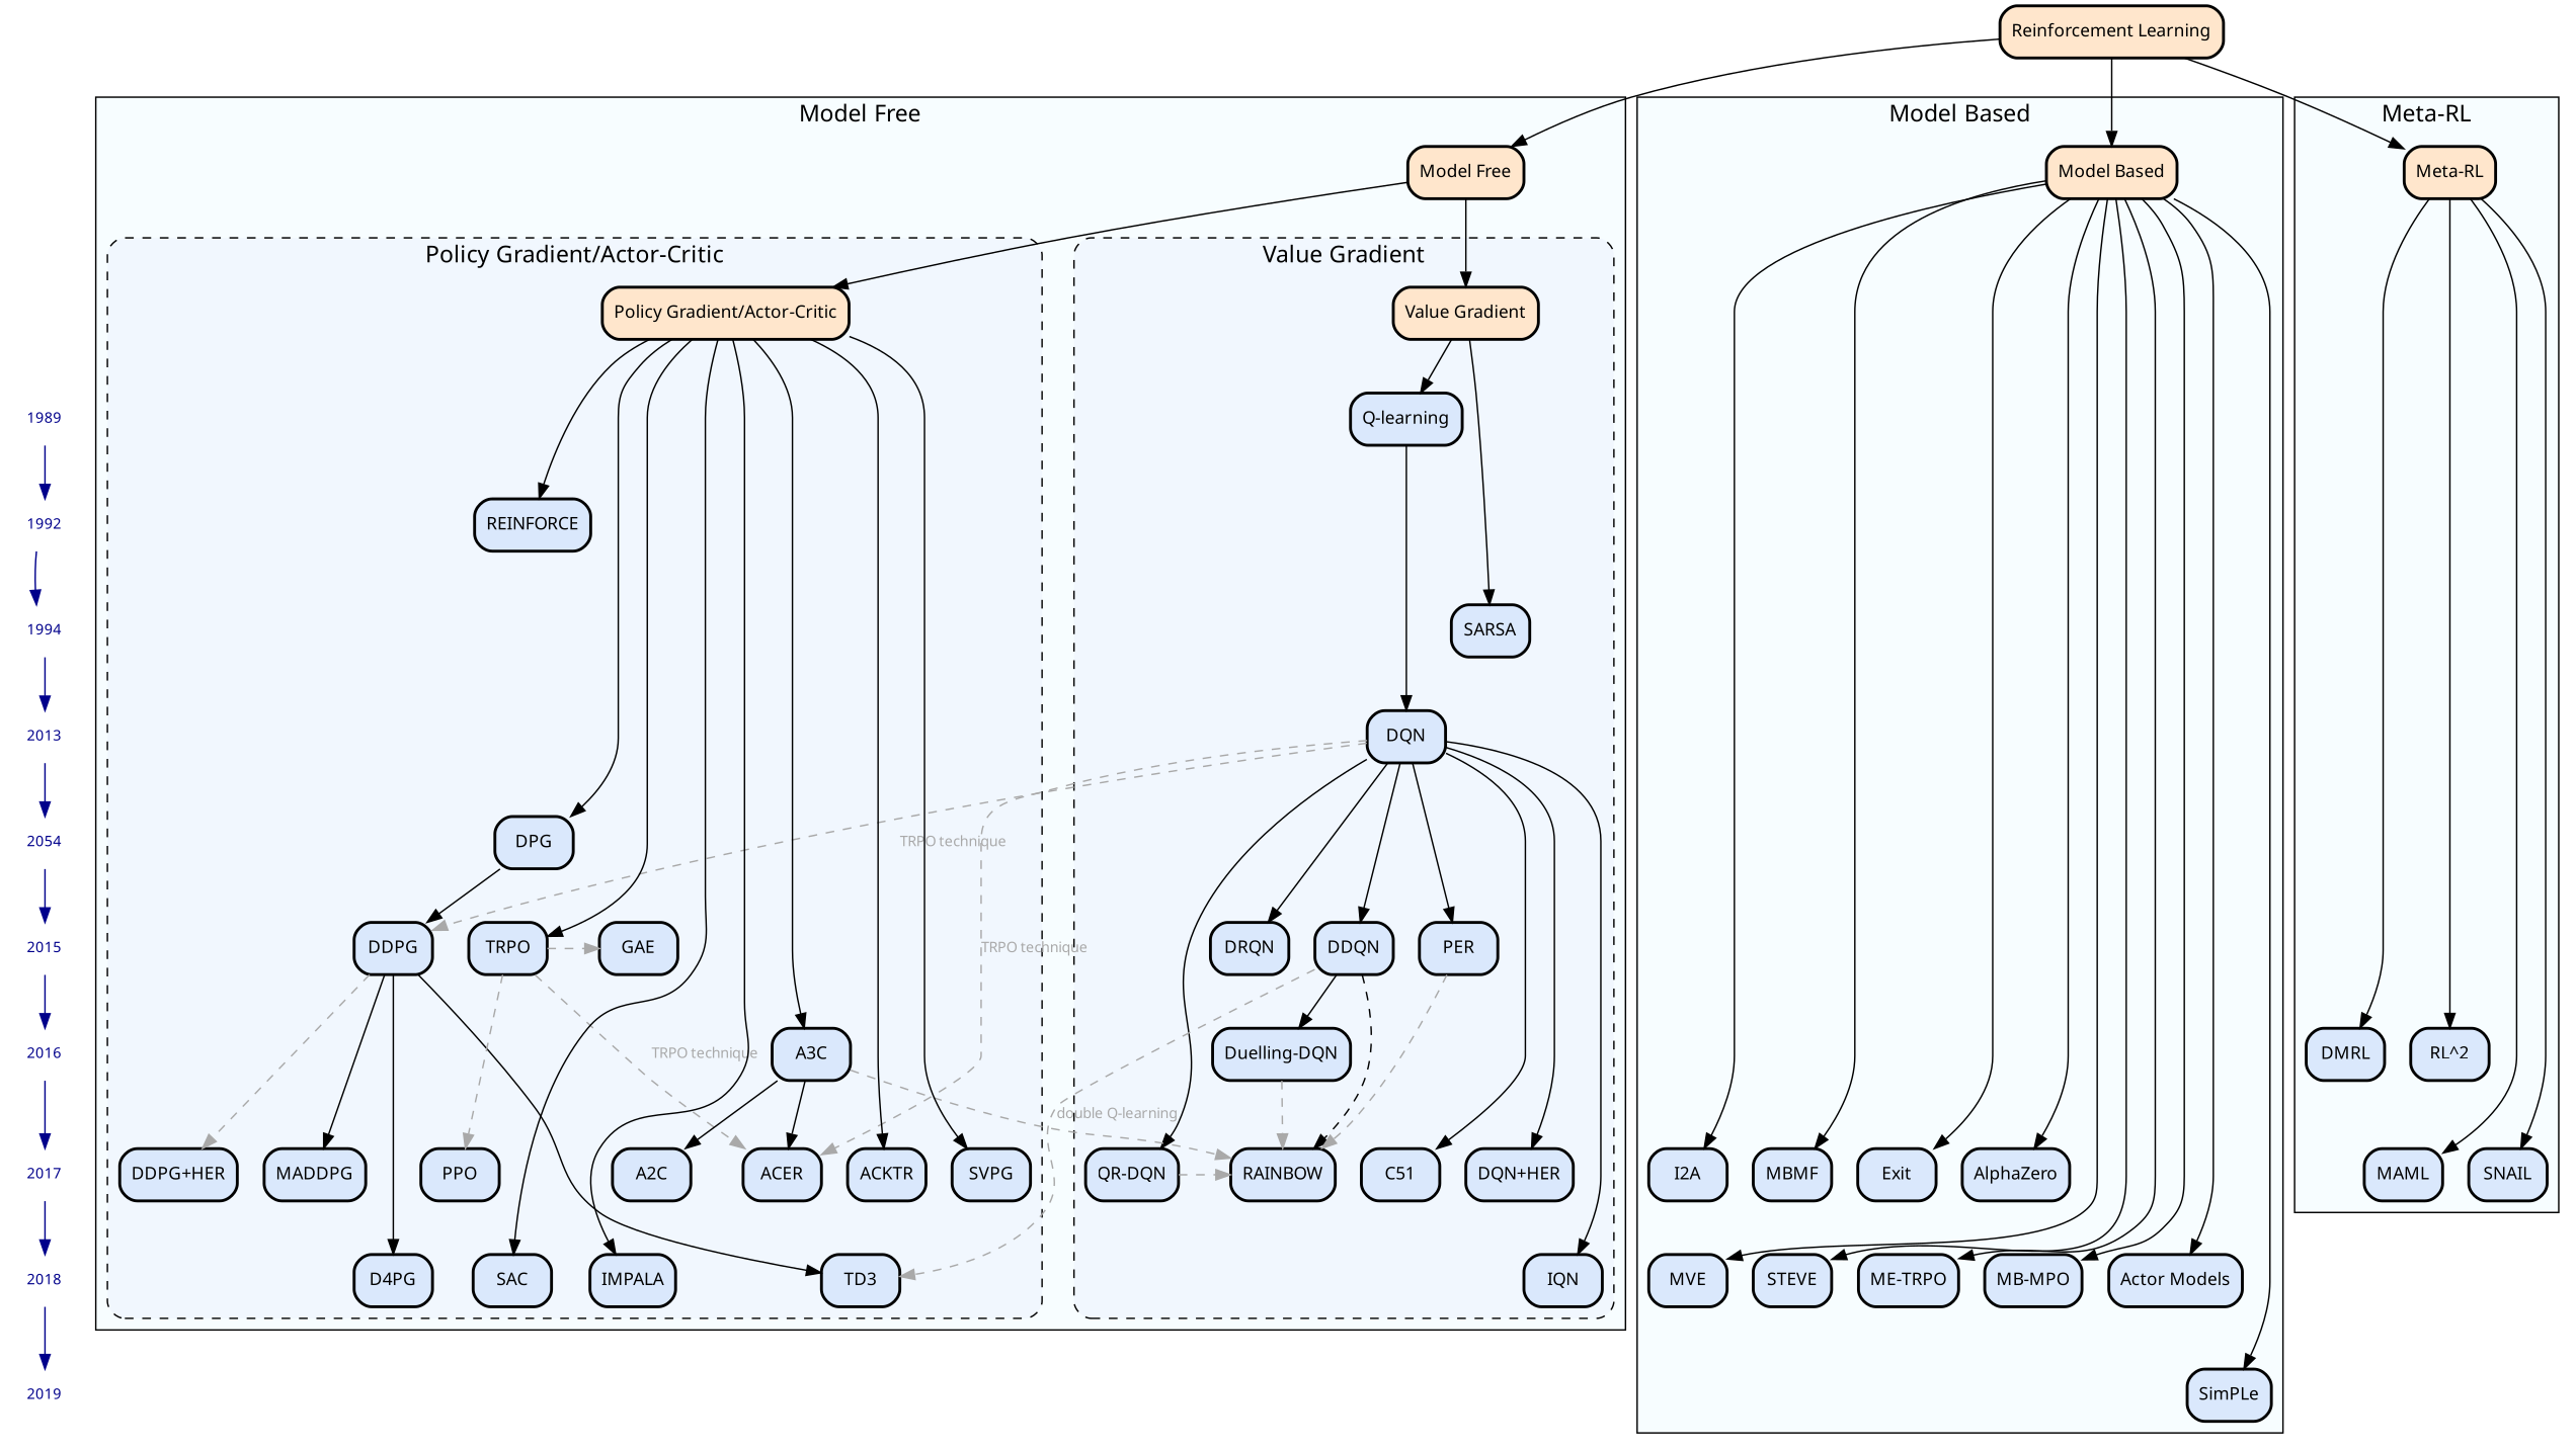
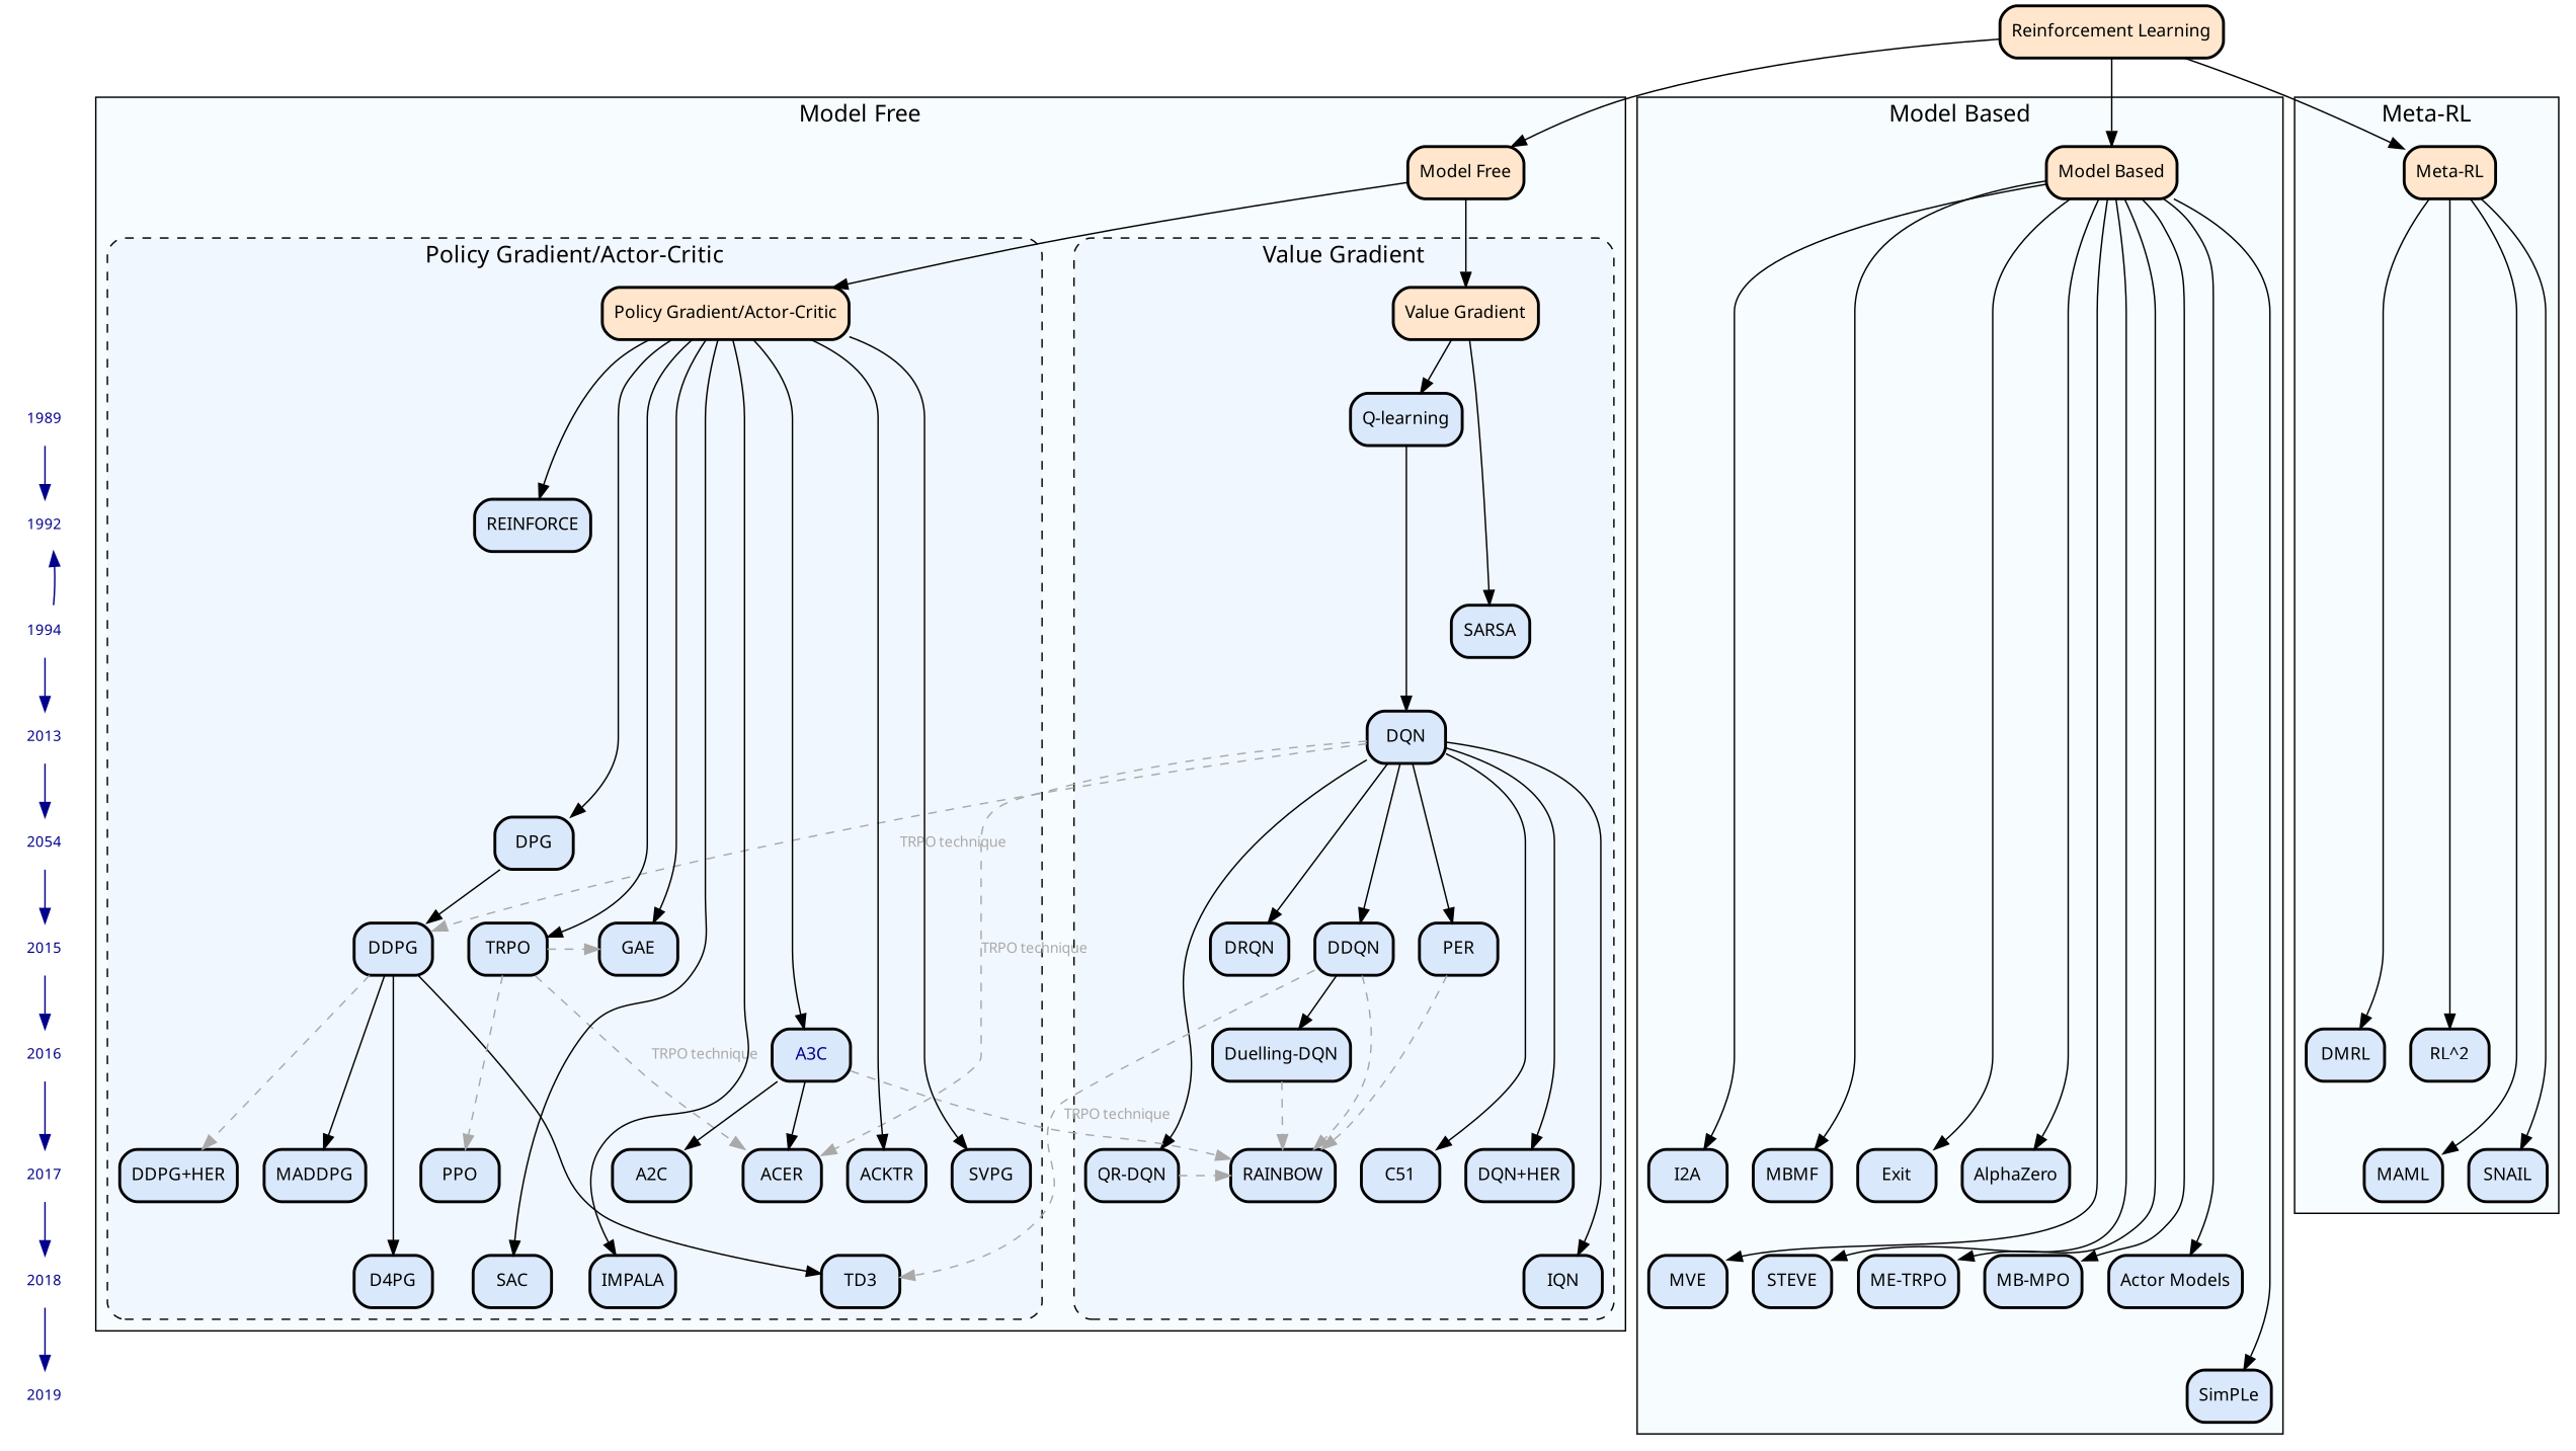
  digraph {
    compound=true
    newrank=true
    rankdir=TB
    node [fontname="sans-serif" fontsize=12 shape=box fillcolor="#dae8fc" style="rounded,bold,filled"]
    edge [fontcolor=black fontname="sans-serif" fontsize=10]
    1989 [fontcolor=darkblue fontsize=10 group=timeline shape=plaintext fillcolor="" style=""]
    n2 [label="Q-learning"]
    1992 [fontcolor=darkblue fontsize=10 group=timeline shape=plaintext fillcolor="" style=""]
    n4 [label=REINFORCE]
    1994 [fontcolor=darkblue fontsize=10 group=timeline shape=plaintext fillcolor="" style=""]
    n6 [label=SARSA]
    2013 [fontcolor=darkblue fontsize=10 group=timeline shape=plaintext fillcolor="" style=""]
    n8 [label=DQN]
    n9 [fontcolor=darkblue fontsize=10 group=timeline label=2054 shape=plaintext fillcolor="" style=""]
    n10 [label=DPG]
    2015 [fontcolor=darkblue fontsize=10 group=timeline shape=plaintext fillcolor="" style=""]
    n12 [label=DDPG]
    n13 [label=DDQN]
    n14 [label=DRQN]
    n15 [label=PER]
    n16 [label=TRPO]
    n17 [label=GAE]
    2016 [fontcolor=darkblue fontsize=10 group=timeline shape=plaintext fillcolor="" style=""]
-   n19 [label=A3C]
+   n19 [label=A3C fontcolor=darkblue]
    n20 [label="Duelling-DQN"]
    n21 [label=DMRL]
    n22 [label="RL^2"]
    2017 [fontcolor=darkblue fontsize=10 group=timeline shape=plaintext fillcolor="" style=""]
    n24 [label=ACER]
    n25 [label=RAINBOW]
    n26 [label="QR-DQN"]
    n27 [label=C51]
    n28 [label="DQN+HER"]
    n29 [label=ACKTR]
    n30 [label=SVPG]
    n31 [label="DDPG+HER"]
    n32 [label=MADDPG]
    n33 [label=PPO]
    n34 [label=A2C]
    n35 [label=I2A]
    n36 [label=MBMF]
    n37 [label=Exit]
    n38 [label=AlphaZero]
    n39 [label=MAML]
    n40 [label=SNAIL]
    2018 [fontcolor=darkblue fontsize=10 group=timeline shape=plaintext fillcolor="" style=""]
    n42 [label=TD3]
    n43 [label=IQN]
    n44 [label=SAC]
    n45 [label=IMPALA]
    n46 [label=D4PG]
    n47 [label=MVE]
    n48 [label=STEVE]
    n49 [label="ME-TRPO"]
    n50 [label="MB-MPO"]
    n51 [label="Actor Models"]
    2019 [fontcolor=darkblue fontsize=10 group=timeline shape=plaintext fillcolor="" style=""]
    n53 [label=SimPLe]
    n54 [fillcolor="#ffe6cc" label="Model Free" weight=10]
    n55 [fillcolor="#ffe6cc" label="Model Based"]
    n56 [fillcolor="#ffe6cc" label="Meta-RL"]
    n57 [fillcolor="#ffe6cc" label="Value Gradient"]
    n58 [fillcolor="#ffe6cc" label="Policy Gradient/Actor-Critic"]
    n59 [fillcolor="#ffe6cc" label="Reinforcement Learning"]
    subgraph sub_1 {
      rank=same
      1989
      n2
    }
    subgraph sub_2 {
      rank=same
      1992
      n4
    }
    subgraph sub_3 {
      rank=same
      1994
      n6
    }
    subgraph sub_4 {
      rank=same
      2013
      n8
    }
    subgraph sub_5 {
      rank=same
      n9
      n10
    }
    subgraph sub_6 {
      rank=same
      2015
      n12
      n13
      n14
      n15
      n16
      n17
    }
    subgraph sub_7 {
      rank=same
      2016
      n19
      n20
      n21
      n22
    }
    subgraph sub_8 {
      rank=same
      2017
      n24
      n25
      n26
      n27
      n28
      n29
      n30
      n31
      n32
      n33
      n34
      n35
      n36
      n37
      n38
      n39
      n40
    }
    subgraph sub_9 {
      rank=same
      2018
      n42
      n43
      n44
      n45
      n46
      n47
      n48
      n49
      n50
      n51
    }
    subgraph sub_10 {
      rank=same
      2019
      n53
    }
    subgraph sub_11 {
      rank=same
      n54
      n55
      n56
    }
    subgraph sub_12 {
      rank=same
      n57
      n58
    }
    subgraph sub_13 {
      1989
      1992
      1994
      2013
      n9
      2015
      2016
      2017
      2018
      2019
    }
    subgraph cluster_14 {
      color=black
      fillcolor="#f7fdff"
      fontname="sans-serif"
      fontsize=16
      label="Model Free"
      style=filled
      n54
      subgraph cluster_15 {
        color=black
        fillcolor="#f1f7fe"
        fontname="sans-serif"
        fontsize=16
        label="Policy Gradient/Actor-Critic"
        style="rounded,dashed,filled"
        n4
        n10
        n12
        n16
        n17
        n19
        n24
        n29
        n30
        n31
        n32
        n33
        n34
        n42
        n44
        n45
        n46
        n58
      }
      subgraph cluster_16 {
        color=black
        fillcolor="#f1f7fe"
        fontname="sans-serif"
        fontsize=16
        label="Value Gradient"
        style="rounded,dashed,filled"
        n2
        n6
        n8
        n13
        n14
        n15
        n20
        n25
        n26
        n27
        n28
        n43
        n57
      }
    }
    subgraph cluster_17 {
      color=black
      fillcolor="#f7fdff"
      fontname="sans-serif"
      fontsize=16
      label="Meta-RL"
      style=filled
      n21
      n22
      n39
      n40
      n56
    }
    subgraph cluster_18 {
      color=black
      fillcolor="#f7fdff"
      fontname="sans-serif"
      fontsize=16
      label="Model Based"
      style=filled
      n35
      n36
      n37
      n38
      n47
      n48
      n49
      n50
      n51
      n53
      n55
    }
    1989 -> 1992 [color=darkblue fontcolor="" fontname="" fontsize=""]
    n2 -> n8
-   1992 -> 1994 [color=darkblue fontcolor="" fontname="" fontsize=""]
+   1994 -> 1992 [color=darkblue fontcolor="" fontname="" fontsize=""]
    1994 -> 2013 [color=darkblue fontcolor="" fontname="" fontsize=""]
    2013 -> n9 [color=darkblue fontcolor="" fontname="" fontsize=""]
    n8 -> n12 [color=darkgray constraint=false fontcolor=darkgray label="TRPO technique" style=dashed]
    n8 -> n13
    n8 -> n14
    n8 -> n15
    n8 -> n24 [color=darkgray fontcolor=darkgray label="TRPO technique" style=dashed]
    n8 -> n26
    n8 -> n27
    n8 -> n28
    n8 -> n43
    n9 -> 2015 [color=darkblue fontcolor="" fontname="" fontsize=""]
    n10 -> n12
    2015 -> 2016 [color=darkblue fontcolor="" fontname="" fontsize=""]
    n12 -> n31 [color=darkgray fontcolor=darkgray style=dashed]
    n12 -> n32
    n12 -> n42
    n12 -> n46
    n13 -> n20
-   n13 -> n25 [color=black fontcolor=darkgray style=dashed]
-   n13 -> n42 [color=darkgray fontcolor=darkgray label="double Q-learning" style=dashed]
+   n13 -> n25 [color=darkgray fontcolor=darkgray style=dashed]
+   n13 -> n42 [color=darkgray fontcolor=darkgray label="TRPO technique" style=dashed]
    n15 -> n25 [color=darkgray fontcolor=darkgray style=dashed]
    n16 -> n17 [color=darkgray fontcolor=darkgray style=dashed]
    n16 -> n24 [color=darkgray fontcolor=darkgray label="TRPO technique" style=dashed]
    n16 -> n33 [color=darkgray fontcolor=darkgray style=dashed]
    2016 -> 2017 [color=darkblue fontcolor="" fontname="" fontsize=""]
    n19 -> n24
    n19 -> n25 [color=darkgray fontcolor=darkgray style=dashed]
    n19 -> n34
    n20 -> n25 [color=darkgray fontcolor=darkgray style=dashed]
    2017 -> 2018 [color=darkblue fontcolor="" fontname="" fontsize=""]
    n26 -> n25 [color=darkgray fontcolor=darkgray style=dashed]
    n33 -> n44 [style=invis]
    n34 -> n24 [style=invis]
    n34 -> n29 [style=invis]
    n34 -> n30 [style=invis]
    n34 -> n45 [style=invis]
    2018 -> 2019 [color=darkblue fontcolor="" fontname="" fontsize=""]
    n54 -> n57
    n54 -> n58
    n55 -> n35 [style=solid]
    n55 -> n36 [style=solid]
    n55 -> n37 [style=solid]
    n55 -> n38 [style=solid]
    n55 -> n47 [style=solid]
    n55 -> n48 [style=solid]
    n55 -> n49 [style=solid]
    n55 -> n50 [style=solid]
    n55 -> n51 [style=solid]
    n55 -> n53 [style=solid]
    n56 -> n21 [style=solid]
    n56 -> n22 [style=solid]
    n56 -> n39 [style=solid]
    n56 -> n40 [style=solid]
    n57 -> n2 [style=solid]
    n57 -> n6 [style=solid]
    n58 -> n4 [style=solid]
    n58 -> n10 [style=solid]
    n58 -> n16 [style=solid]
+   n58 -> n17 [style=solid]
    n58 -> n19 [style=solid]
    n58 -> n29 [style=solid]
    n58 -> n30 [style=solid]
    n58 -> n44 [style=solid]
    n58 -> n45 [style=solid]
    n59 -> n54
    n59 -> n55
    n59 -> n56
  }
